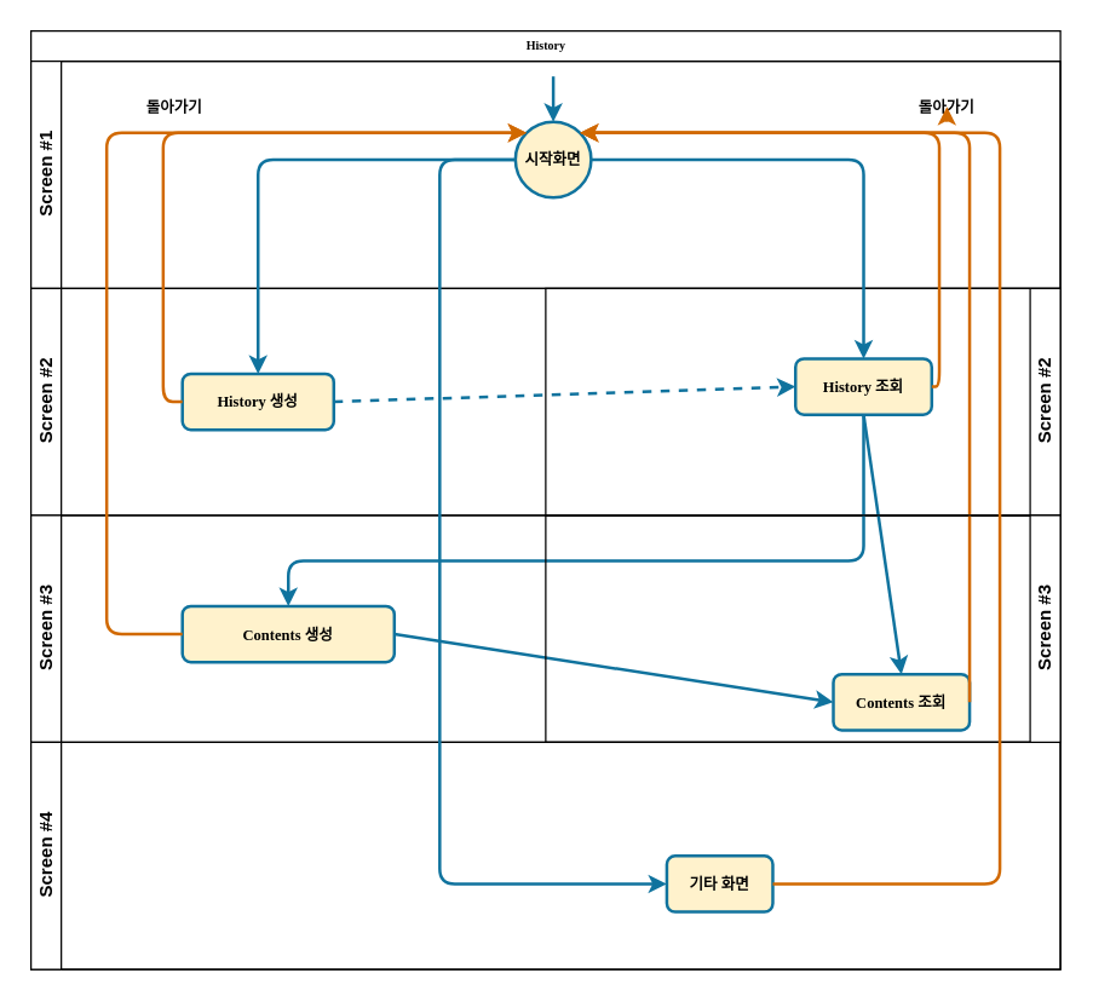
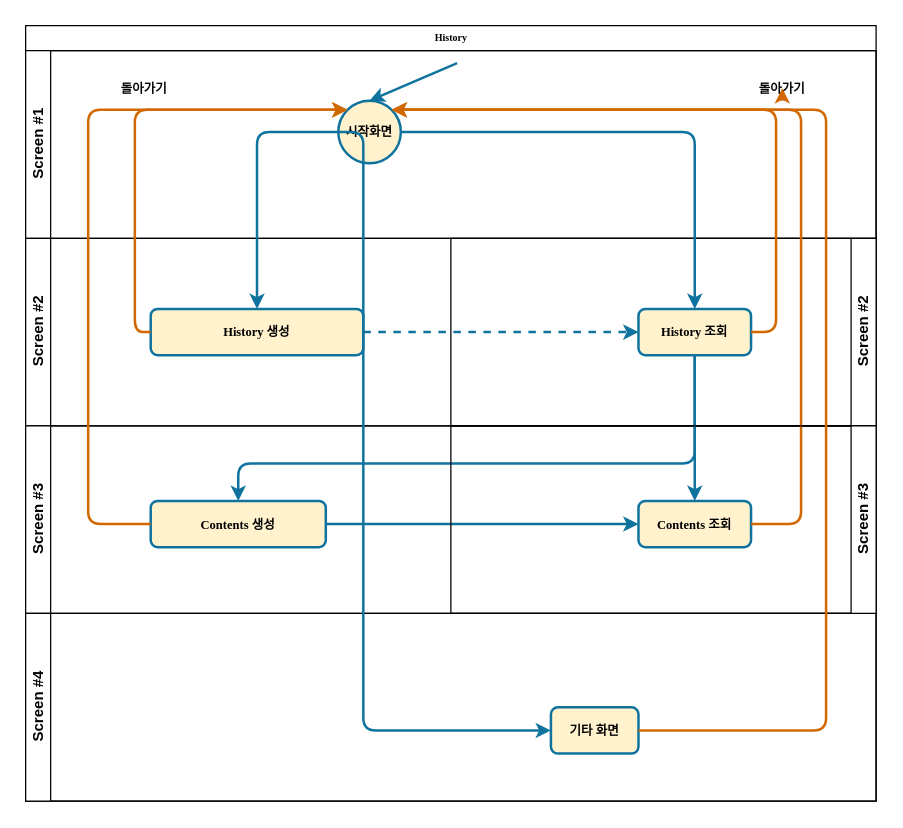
  <mxCell id="0" />
  <mxCell id="1" parent="0" />
  <mxCell id="2" value="History" style="swimlane;html=1;childLayout=stackLayout;horizontal=1;startSize=20;horizontalStack=0;rounded=0;shadow=0;labelBackgroundColor=none;strokeWidth=1;fontFamily=Verdana;fontSize=8;align=center;" parent="1" vertex="1"><mxGeometry x="20" y="20" width="680" height="620" as="geometry" /></mxCell>
  <mxCell id="3" value="Screen #1" style="swimlane;html=1;startSize=20;horizontal=0;" parent="2" vertex="1"><mxGeometry y="20" width="680" height="150" as="geometry" /></mxCell>
- <mxCell id="4" value="시작화면" style="ellipse;whiteSpace=wrap;html=1;rounded=0;shadow=0;labelBackgroundColor=none;strokeWidth=2;fontFamily=Verdana;fontSize=10;align=center;fillColor=#fff2cc;fontStyle=1;strokeColor=#10739E;" parent="3" vertex="1"><mxGeometry x="320" y="40" width="50" height="50" as="geometry" /></mxCell>
+ <mxCell id="4" value="시작화면" style="ellipse;whiteSpace=wrap;html=1;rounded=0;shadow=0;labelBackgroundColor=none;strokeWidth=2;fontFamily=Verdana;fontSize=10;align=center;fillColor=#fff2cc;fontStyle=1;strokeColor=#10739E;" parent="3" vertex="1"><mxGeometry x="250" y="40" width="50" height="50" as="geometry" /></mxCell>
  <mxCell id="5" value="Screen #2" style="swimlane;html=1;startSize=20;horizontal=0;" parent="2" vertex="1"><mxGeometry y="170" width="680" height="150" as="geometry" /></mxCell>
- <mxCell id="6" value="History 생성" style="rounded=1;whiteSpace=wrap;html=1;shadow=0;labelBackgroundColor=none;strokeWidth=2;fontFamily=Verdana;fontSize=10;align=center;fillColor=#fff2cc;fontStyle=1;strokeColor=#10739E;" parent="5" vertex="1"><mxGeometry x="100" y="56.5" width="100" height="37" as="geometry" /></mxCell>
+ <mxCell id="6" value="History 생성" style="rounded=1;whiteSpace=wrap;html=1;shadow=0;labelBackgroundColor=none;strokeWidth=2;fontFamily=Verdana;fontSize=10;align=center;fillColor=#fff2cc;fontStyle=1;strokeColor=#10739E;" parent="5" vertex="1"><mxGeometry x="100" y="56.5" width="170" height="37" as="geometry" /></mxCell>
  <mxCell id="7" value="Screen #2" style="swimlane;html=1;startSize=20;horizontal=0;direction=west;" vertex="1" parent="5"><mxGeometry x="340" width="340" height="150" as="geometry" /></mxCell>
- <mxCell id="8" value="History 조회" style="rounded=1;whiteSpace=wrap;html=1;shadow=0;labelBackgroundColor=none;strokeWidth=2;fontFamily=Verdana;fontSize=10;align=center;fillColor=#fff2cc;fontStyle=1;strokeColor=#10739E;" vertex="1" parent="7"><mxGeometry x="165" y="46.5" width="90" height="37" as="geometry" /></mxCell>
+ <mxCell id="8" value="History 조회" style="rounded=1;whiteSpace=wrap;html=1;shadow=0;labelBackgroundColor=none;strokeWidth=2;fontFamily=Verdana;fontSize=10;align=center;fillColor=#fff2cc;fontStyle=1;strokeColor=#10739E;" vertex="1" parent="7"><mxGeometry x="150" y="56.5" width="90" height="37" as="geometry" /></mxCell>
  <mxCell id="9" value="" style="endArrow=classic;html=1;fontSize=15;exitX=1;exitY=0.5;exitDx=0;exitDy=0;entryX=0;entryY=0.5;entryDx=0;entryDy=0;strokeWidth=2;fillColor=#b1ddf0;strokeColor=#10739e;dashed=1;" edge="1" parent="5" source="6" target="8"><mxGeometry width="50" height="50" relative="1" as="geometry"><mxPoint x="310" y="70" as="sourcePoint" /><mxPoint x="360" y="20" as="targetPoint" /></mxGeometry></mxCell>
  <mxCell id="10" style="edgeStyle=orthogonalEdgeStyle;rounded=0;orthogonalLoop=1;jettySize=auto;html=1;exitX=0.5;exitY=1;exitDx=0;exitDy=0;fontSize=15;" edge="1" parent="5" source="6" target="6"><mxGeometry relative="1" as="geometry" /></mxCell>
  <mxCell id="11" value="Screen #3" style="swimlane;html=1;startSize=20;horizontal=0;" parent="2" vertex="1"><mxGeometry y="320" width="680" height="150" as="geometry" /></mxCell>
  <mxCell id="12" value="Contents 생성" style="rounded=1;whiteSpace=wrap;html=1;shadow=0;labelBackgroundColor=none;strokeWidth=2;fontFamily=Verdana;fontSize=10;align=center;fillColor=#fff2cc;fontStyle=1;strokeColor=#10739E;" parent="11" vertex="1"><mxGeometry x="100" y="60" width="140" height="37" as="geometry" /></mxCell>
- <mxCell id="13" value="Contents 조회" style="rounded=1;whiteSpace=wrap;html=1;shadow=0;labelBackgroundColor=none;strokeWidth=2;fontFamily=Verdana;fontSize=10;align=center;fillColor=#fff2cc;fontStyle=1;strokeColor=#10739E;" parent="11" vertex="1"><mxGeometry x="530" y="105" width="90" height="37" as="geometry" /></mxCell>
+ <mxCell id="13" value="Contents 조회" style="rounded=1;whiteSpace=wrap;html=1;shadow=0;labelBackgroundColor=none;strokeWidth=2;fontFamily=Verdana;fontSize=10;align=center;fillColor=#fff2cc;fontStyle=1;strokeColor=#10739E;" parent="11" vertex="1"><mxGeometry x="490" y="60" width="90" height="37" as="geometry" /></mxCell>
  <mxCell id="14" value="" style="endArrow=classic;html=1;fontSize=15;exitX=1;exitY=0.5;exitDx=0;exitDy=0;entryX=0;entryY=0.5;entryDx=0;entryDy=0;strokeWidth=2;fillColor=#b1ddf0;strokeColor=#10739e;" edge="1" parent="11" source="12" target="13"><mxGeometry width="50" height="50" relative="1" as="geometry"><mxPoint x="230" y="-61.5" as="sourcePoint" /><mxPoint x="480" y="80" as="targetPoint" /></mxGeometry></mxCell>
  <mxCell id="15" value="" style="edgeStyle=segmentEdgeStyle;endArrow=classic;html=1;fontSize=15;exitX=0;exitY=0.5;exitDx=0;exitDy=0;strokeWidth=2;fillColor=#b1ddf0;strokeColor=#10739e;" edge="1" parent="2" source="4" target="6"><mxGeometry width="50" height="50" relative="1" as="geometry"><mxPoint x="320" y="290" as="sourcePoint" /><mxPoint x="370" y="240" as="targetPoint" /></mxGeometry></mxCell>
  <mxCell id="16" value="" style="edgeStyle=segmentEdgeStyle;endArrow=classic;html=1;fontSize=15;exitX=1;exitY=0.5;exitDx=0;exitDy=0;entryX=0.5;entryY=0;entryDx=0;entryDy=0;strokeWidth=2;fillColor=#b1ddf0;strokeColor=#10739E;" edge="1" parent="2" source="4" target="8"><mxGeometry width="50" height="50" relative="1" as="geometry"><mxPoint x="330" y="95" as="sourcePoint" /><mxPoint x="190" y="240" as="targetPoint" /></mxGeometry></mxCell>
  <mxCell id="17" value="" style="endArrow=classic;html=1;fontSize=15;exitX=0.5;exitY=1;exitDx=0;exitDy=0;entryX=0.5;entryY=0;entryDx=0;entryDy=0;strokeWidth=2;fillColor=#b1ddf0;strokeColor=#10739e;" edge="1" parent="2" source="8" target="13"><mxGeometry width="50" height="50" relative="1" as="geometry"><mxPoint x="320" y="290" as="sourcePoint" /><mxPoint x="525" y="390" as="targetPoint" /></mxGeometry></mxCell>
  <mxCell id="18" value="" style="edgeStyle=elbowEdgeStyle;elbow=vertical;endArrow=classic;html=1;fontSize=15;entryX=0.5;entryY=0;entryDx=0;entryDy=0;exitX=0.5;exitY=1;exitDx=0;exitDy=0;strokeWidth=2;fillColor=#b1ddf0;strokeColor=#10739e;" edge="1" parent="2" source="8" target="12"><mxGeometry width="50" height="50" relative="1" as="geometry"><mxPoint x="320" y="290" as="sourcePoint" /><mxPoint x="370" y="240" as="targetPoint" /><Array as="points"><mxPoint x="340" y="350" /></Array></mxGeometry></mxCell>
  <mxCell id="19" value="" style="edgeStyle=elbowEdgeStyle;elbow=horizontal;endArrow=classic;html=1;fontSize=15;exitX=1;exitY=0.5;exitDx=0;exitDy=0;strokeWidth=2;fillColor=#b1ddf0;entryX=1;entryY=0;entryDx=0;entryDy=0;strokeColor=#D16900;" edge="1" parent="2" source="8" target="4"><mxGeometry width="50" height="50" relative="1" as="geometry"><mxPoint x="330" y="95" as="sourcePoint" /><mxPoint x="345" y="40" as="targetPoint" /><Array as="points"><mxPoint x="600" y="140" /><mxPoint x="410" y="40" /><mxPoint x="560" y="30" /><mxPoint x="570" y="30" /><mxPoint x="610" y="120" /><mxPoint x="500" y="30" /><mxPoint x="620" y="40" /></Array></mxGeometry></mxCell>
  <mxCell id="20" value="" style="edgeStyle=elbowEdgeStyle;elbow=horizontal;endArrow=open;html=1;fontSize=15;exitX=1;exitY=0.5;exitDx=0;exitDy=0;strokeWidth=2;fillColor=#b1ddf0;entryX=1;entryY=0;entryDx=0;entryDy=0;strokeColor=#D16900;" edge="1" parent="2" source="13" target="4"><mxGeometry width="50" height="50" relative="1" as="geometry"><mxPoint x="567.5" y="236.5" as="sourcePoint" /><mxPoint x="340" y="60" as="targetPoint" /><Array as="points"><mxPoint x="620" y="190" /><mxPoint x="420" y="50" /><mxPoint x="570" y="40" /><mxPoint x="580" y="40" /><mxPoint x="620" y="130" /><mxPoint x="510" y="40" /><mxPoint x="630" y="50" /></Array></mxGeometry></mxCell>
  <mxCell id="21" value="" style="edgeStyle=elbowEdgeStyle;elbow=horizontal;endArrow=classic;html=1;fontSize=15;exitX=0;exitY=0.5;exitDx=0;exitDy=0;strokeWidth=2;fillColor=#b1ddf0;entryX=0;entryY=0;entryDx=0;entryDy=0;strokeColor=#D16900;" edge="1" parent="2" source="6" target="4"><mxGeometry width="50" height="50" relative="1" as="geometry"><mxPoint x="67.32" y="217.68" as="sourcePoint" /><mxPoint x="-150.002" y="40.002" as="targetPoint" /><Array as="points"><mxPoint x="87.32" y="112.68" /><mxPoint x="-102.68" y="12.68" /><mxPoint x="47.32" y="2.68" /><mxPoint x="57.32" y="2.68" /><mxPoint x="97.32" y="92.68" /><mxPoint x="-12.68" y="2.68" /><mxPoint x="107.32" y="12.68" /></Array></mxGeometry></mxCell>
  <mxCell id="22" value="" style="edgeStyle=elbowEdgeStyle;elbow=horizontal;endArrow=classic;html=1;fontSize=15;exitX=0;exitY=0.5;exitDx=0;exitDy=0;strokeWidth=2;fillColor=#b1ddf0;entryX=0;entryY=0;entryDx=0;entryDy=0;strokeColor=#D16900;" edge="1" parent="2" source="12" target="4"><mxGeometry width="50" height="50" relative="1" as="geometry"><mxPoint x="110" y="255" as="sourcePoint" /><mxPoint x="337.322" y="77.322" as="targetPoint" /><Array as="points"><mxPoint x="50" y="230" /><mxPoint x="-92.68" y="22.68" /><mxPoint x="57.32" y="12.68" /><mxPoint x="67.32" y="12.68" /><mxPoint x="107.32" y="102.68" /><mxPoint x="-2.68" y="12.68" /><mxPoint x="117.32" y="22.68" /></Array></mxGeometry></mxCell>
  <mxCell id="23" value="Screen #4" style="swimlane;html=1;startSize=20;horizontal=0;" vertex="1" parent="1"><mxGeometry x="20" y="490" width="680" height="150" as="geometry" /></mxCell>
  <mxCell id="24" value="Screen #3" style="swimlane;html=1;startSize=20;horizontal=0;direction=west;" vertex="1" parent="23"><mxGeometry x="340" y="-150" width="340" height="150" as="geometry" /></mxCell>
  <mxCell id="25" value="" style="edgeStyle=elbowEdgeStyle;elbow=horizontal;endArrow=classic;html=1;fontSize=15;exitX=0;exitY=0.5;exitDx=0;exitDy=0;entryX=0;entryY=0.5;entryDx=0;entryDy=0;strokeWidth=2;fillColor=#b1ddf0;strokeColor=#10739e;" edge="1" parent="1" source="4" target="26"><mxGeometry width="50" height="50" relative="1" as="geometry"><mxPoint x="340" y="310" as="sourcePoint" /><mxPoint x="290" y="590" as="targetPoint" /><Array as="points"><mxPoint x="290" y="360" /></Array></mxGeometry></mxCell>
  <mxCell id="26" value="기타 화면" style="rounded=1;whiteSpace=wrap;html=1;shadow=0;labelBackgroundColor=none;strokeWidth=2;fontFamily=Verdana;fontSize=10;align=center;fillColor=#fff2cc;fontStyle=1;strokeColor=#10739E;" vertex="1" parent="1"><mxGeometry x="440" y="565" width="70" height="37" as="geometry" /></mxCell>
  <mxCell id="27" value="" style="edgeStyle=elbowEdgeStyle;elbow=horizontal;endArrow=classic;html=1;fontSize=15;exitX=1;exitY=0.5;exitDx=0;exitDy=0;strokeWidth=2;fillColor=#b1ddf0;entryX=1;entryY=0;entryDx=0;entryDy=0;strokeColor=#D16900;" edge="1" parent="1" source="26" target="4"><mxGeometry width="50" height="50" relative="1" as="geometry"><mxPoint x="610" y="428.5" as="sourcePoint" /><mxPoint x="392.678" y="97.322" as="targetPoint" /><Array as="points"><mxPoint x="660" y="330" /><mxPoint x="450" y="80" /><mxPoint x="600" y="70" /><mxPoint x="610" y="70" /><mxPoint x="650" y="160" /><mxPoint x="540" y="70" /><mxPoint x="660" y="80" /></Array></mxGeometry></mxCell>
  <mxCell id="28" value="돌아가기" style="text;html=1;strokeColor=none;fillColor=none;align=center;verticalAlign=middle;whiteSpace=wrap;rounded=0;fontSize=10;fontStyle=1" vertex="1" parent="1"><mxGeometry x="580" y="60" width="90" height="20" as="geometry" /></mxCell>
  <mxCell id="29" style="edgeStyle=orthogonalEdgeStyle;rounded=0;orthogonalLoop=1;jettySize=auto;html=1;exitX=0.5;exitY=1;exitDx=0;exitDy=0;entryX=0.5;entryY=0.5;entryDx=0;entryDy=0;entryPerimeter=0;fontSize=10;strokeColor=#D16900;strokeWidth=2;" edge="1" parent="1" source="28" target="28"><mxGeometry relative="1" as="geometry" /></mxCell>
  <mxCell id="30" value="돌아가기" style="text;html=1;strokeColor=none;fillColor=none;align=center;verticalAlign=middle;whiteSpace=wrap;rounded=0;fontSize=10;fontStyle=1" vertex="1" parent="1"><mxGeometry x="70" y="60" width="90" height="20" as="geometry" /></mxCell>
  <mxCell id="31" value="" style="endArrow=classic;html=1;fontSize=10;strokeWidth=2;entryX=0.5;entryY=0;entryDx=0;entryDy=0;strokeColor=#10739E;" edge="1" parent="1" target="4"><mxGeometry width="50" height="50" relative="1" as="geometry"><mxPoint x="365" y="50" as="sourcePoint" /><mxPoint x="440" y="310" as="targetPoint" /></mxGeometry></mxCell>
